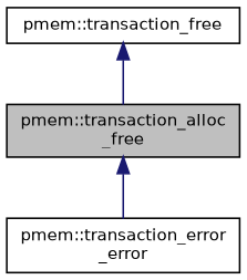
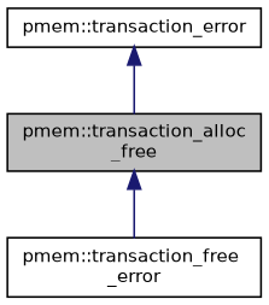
  digraph {
    fontname="DejaVu Sans"
    node [color=black fillcolor=white fontname="DejaVu Sans" fontsize=10 shape=record style=filled]
    edge [color=midnightblue dir=back fontname="DejaVu Sans" fontsize=10 labelfontname=Helvetica labelfontsize=10 style=solid]
    n1 [fillcolor=grey75 fontcolor=black height=0.2 label="pmem::transaction_alloc\l_free" width=0.4]
-   n2 [height=0.2 label="pmem::transaction_error\l_error" width=0.4]
-   n3 [height=0.2 label="pmem::transaction_free" width=0.4]
+   n2 [height=0.2 label="pmem::transaction_free\l_error" width=0.4]
+   n3 [height=0.2 label="pmem::transaction_error" width=0.4]
    n1 -> n2
    n3 -> n1
  }
